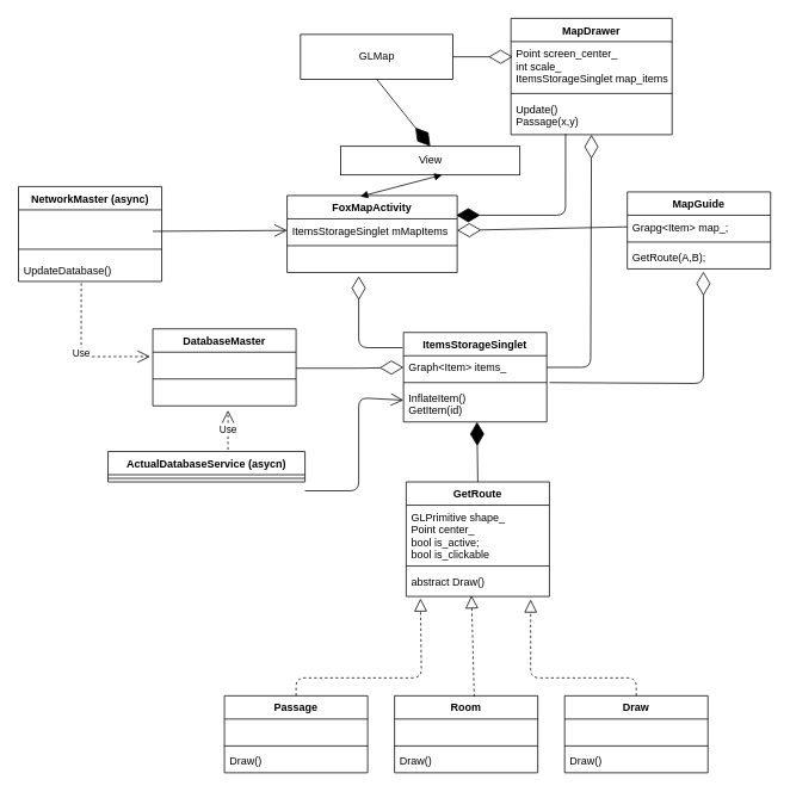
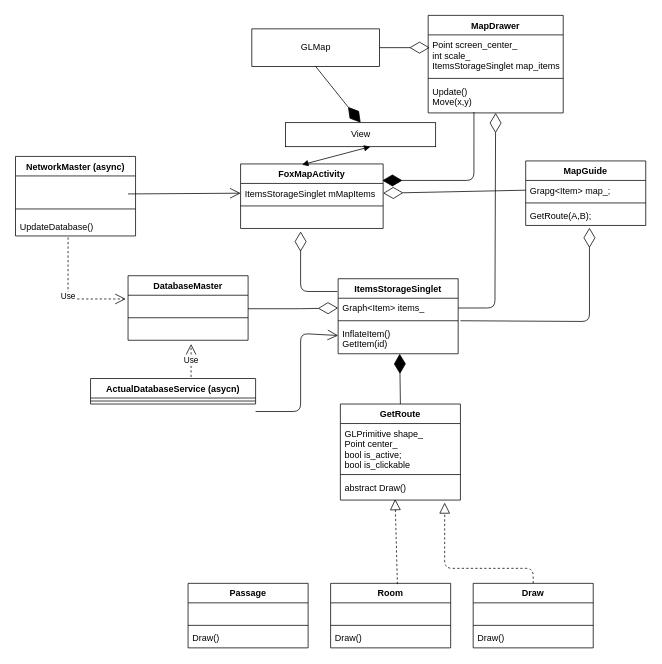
  <mxCell id="0" />
  <mxCell id="1" parent="0" />
  <mxCell id="2" value="FoxMapActivity" style="swimlane;fontStyle=1;align=center;verticalAlign=top;childLayout=stackLayout;horizontal=1;startSize=26;horizontalStack=0;resizeParent=1;resizeParentMax=0;resizeLast=0;collapsible=1;marginBottom=0;" parent="1" vertex="1"><mxGeometry x="320" y="218" width="190" height="86" as="geometry" /></mxCell>
  <mxCell id="3" value="ItemsStorageSinglet mMapItems" style="text;strokeColor=none;fillColor=none;align=left;verticalAlign=top;spacingLeft=4;spacingRight=4;overflow=hidden;rotatable=0;points=[[0,0.5],[1,0.5]];portConstraint=eastwest;" parent="2" vertex="1"><mxGeometry y="26" width="190" height="26" as="geometry" /></mxCell>
  <mxCell id="4" value="" style="line;strokeWidth=1;fillColor=none;align=left;verticalAlign=middle;spacingTop=-1;spacingLeft=3;spacingRight=3;rotatable=0;labelPosition=right;points=[];portConstraint=eastwest;" parent="2" vertex="1"><mxGeometry y="52" width="190" height="8" as="geometry" /></mxCell>
  <mxCell id="5" value="  &#10;" style="text;strokeColor=none;fillColor=none;align=left;verticalAlign=top;spacingLeft=4;spacingRight=4;overflow=hidden;rotatable=0;points=[[0,0.5],[1,0.5]];portConstraint=eastwest;" parent="2" vertex="1"><mxGeometry y="60" width="190" height="26" as="geometry" /></mxCell>
  <mxCell id="6" value="MapDrawer" style="swimlane;fontStyle=1;align=center;verticalAlign=top;childLayout=stackLayout;horizontal=1;startSize=26;horizontalStack=0;resizeParent=1;resizeParentMax=0;resizeLast=0;collapsible=1;marginBottom=0;" vertex="1" parent="1"><mxGeometry x="570" y="20" width="180" height="130" as="geometry" /></mxCell>
  <mxCell id="7" value="Point screen_center_&#10;int scale_&#10;ItemsStorageSinglet map_items&#10;" style="text;strokeColor=none;fillColor=none;align=left;verticalAlign=top;spacingLeft=4;spacingRight=4;overflow=hidden;rotatable=0;points=[[0,0.5],[1,0.5]];portConstraint=eastwest;" vertex="1" parent="6"><mxGeometry y="26" width="180" height="54" as="geometry" /></mxCell>
  <mxCell id="8" value="" style="line;strokeWidth=1;fillColor=none;align=left;verticalAlign=middle;spacingTop=-1;spacingLeft=3;spacingRight=3;rotatable=0;labelPosition=right;points=[];portConstraint=eastwest;" vertex="1" parent="6"><mxGeometry y="80" width="180" height="8" as="geometry" /></mxCell>
- <mxCell id="9" value="Update()&#10;Passage(x,y)&#10;" style="text;strokeColor=none;fillColor=none;align=left;verticalAlign=top;spacingLeft=4;spacingRight=4;overflow=hidden;rotatable=0;points=[[0,0.5],[1,0.5]];portConstraint=eastwest;" vertex="1" parent="6"><mxGeometry y="88" width="180" height="42" as="geometry" /></mxCell>
+ <mxCell id="9" value="Update()&#10;Move(x,y)&#10;" style="text;strokeColor=none;fillColor=none;align=left;verticalAlign=top;spacingLeft=4;spacingRight=4;overflow=hidden;rotatable=0;points=[[0,0.5],[1,0.5]];portConstraint=eastwest;" vertex="1" parent="6"><mxGeometry y="88" width="180" height="42" as="geometry" /></mxCell>
  <mxCell id="10" value="" style="endArrow=diamondThin;endFill=1;endSize=24;html=1;entryX=0.994;entryY=-0.154;entryDx=0;entryDy=0;entryPerimeter=0;exitX=0.339;exitY=0.969;exitDx=0;exitDy=0;exitPerimeter=0;" edge="1" parent="1" source="9" target="3"><mxGeometry width="160" relative="1" as="geometry"><mxPoint x="640" y="109" as="sourcePoint" /><mxPoint x="560" y="218" as="targetPoint" /><Array as="points"><mxPoint x="631" y="240" /></Array></mxGeometry></mxCell>
  <mxCell id="11" value="ItemsStorageSinglet&#10;&#10;" style="swimlane;fontStyle=1;align=center;verticalAlign=top;childLayout=stackLayout;horizontal=1;startSize=26;horizontalStack=0;resizeParent=1;resizeParentMax=0;resizeLast=0;collapsible=1;marginBottom=0;" vertex="1" parent="1"><mxGeometry x="450" y="371" width="160" height="100" as="geometry" /></mxCell>
  <mxCell id="12" value="Graph&lt;Item&gt; items_&#10;&#10;" style="text;strokeColor=none;fillColor=none;align=left;verticalAlign=top;spacingLeft=4;spacingRight=4;overflow=hidden;rotatable=0;points=[[0,0.5],[1,0.5]];portConstraint=eastwest;" vertex="1" parent="11"><mxGeometry y="26" width="160" height="26" as="geometry" /></mxCell>
  <mxCell id="13" value="" style="line;strokeWidth=1;fillColor=none;align=left;verticalAlign=middle;spacingTop=-1;spacingLeft=3;spacingRight=3;rotatable=0;labelPosition=right;points=[];portConstraint=eastwest;" vertex="1" parent="11"><mxGeometry y="52" width="160" height="8" as="geometry" /></mxCell>
  <mxCell id="14" value="InflateItem()&#10;GetItem(id)&#10;" style="text;strokeColor=none;fillColor=none;align=left;verticalAlign=top;spacingLeft=4;spacingRight=4;overflow=hidden;rotatable=0;points=[[0,0.5],[1,0.5]];portConstraint=eastwest;" vertex="1" parent="11"><mxGeometry y="60" width="160" height="40" as="geometry" /></mxCell>
  <mxCell id="15" value="GetRoute&#10;&#10;" style="swimlane;fontStyle=1;align=center;verticalAlign=top;childLayout=stackLayout;horizontal=1;startSize=26;horizontalStack=0;resizeParent=1;resizeParentMax=0;resizeLast=0;collapsible=1;marginBottom=0;" vertex="1" parent="1"><mxGeometry x="453" y="538" width="160" height="128" as="geometry" /></mxCell>
  <mxCell id="16" value="GLPrimitive shape_&#10;Point center_&#10;bool is_active;&#10;bool is_clickable" style="text;strokeColor=none;fillColor=none;align=left;verticalAlign=top;spacingLeft=4;spacingRight=4;overflow=hidden;rotatable=0;points=[[0,0.5],[1,0.5]];portConstraint=eastwest;" vertex="1" parent="15"><mxGeometry y="26" width="160" height="64" as="geometry" /></mxCell>
  <mxCell id="17" value="" style="line;strokeWidth=1;fillColor=none;align=left;verticalAlign=middle;spacingTop=-1;spacingLeft=3;spacingRight=3;rotatable=0;labelPosition=right;points=[];portConstraint=eastwest;" vertex="1" parent="15"><mxGeometry y="90" width="160" height="8" as="geometry" /></mxCell>
  <mxCell id="18" value="abstract Draw()" style="text;strokeColor=none;fillColor=none;align=left;verticalAlign=top;spacingLeft=4;spacingRight=4;overflow=hidden;rotatable=0;points=[[0,0.5],[1,0.5]];portConstraint=eastwest;" vertex="1" parent="15"><mxGeometry y="98" width="160" height="30" as="geometry" /></mxCell>
  <mxCell id="19" value="" style="endArrow=diamondThin;endFill=1;endSize=24;html=1;entryX=0.513;entryY=1;entryDx=0;entryDy=0;entryPerimeter=0;exitX=0.5;exitY=0;exitDx=0;exitDy=0;" edge="1" parent="1" source="15" target="14"><mxGeometry width="160" relative="1" as="geometry"><mxPoint x="650" y="498" as="sourcePoint" /><mxPoint x="810" y="498" as="targetPoint" /></mxGeometry></mxCell>
  <mxCell id="20" value="Passage" style="swimlane;fontStyle=1;align=center;verticalAlign=top;childLayout=stackLayout;horizontal=1;startSize=26;horizontalStack=0;resizeParent=1;resizeParentMax=0;resizeLast=0;collapsible=1;marginBottom=0;" vertex="1" parent="1"><mxGeometry x="250" y="777" width="160" height="86" as="geometry" /></mxCell>
  <mxCell id="21" value=" " style="text;strokeColor=none;fillColor=none;align=left;verticalAlign=top;spacingLeft=4;spacingRight=4;overflow=hidden;rotatable=0;points=[[0,0.5],[1,0.5]];portConstraint=eastwest;" vertex="1" parent="20"><mxGeometry y="26" width="160" height="26" as="geometry" /></mxCell>
  <mxCell id="22" value="" style="line;strokeWidth=1;fillColor=none;align=left;verticalAlign=middle;spacingTop=-1;spacingLeft=3;spacingRight=3;rotatable=0;labelPosition=right;points=[];portConstraint=eastwest;" vertex="1" parent="20"><mxGeometry y="52" width="160" height="8" as="geometry" /></mxCell>
  <mxCell id="23" value="Draw()" style="text;strokeColor=none;fillColor=none;align=left;verticalAlign=top;spacingLeft=4;spacingRight=4;overflow=hidden;rotatable=0;points=[[0,0.5],[1,0.5]];portConstraint=eastwest;" vertex="1" parent="20"><mxGeometry y="60" width="160" height="26" as="geometry" /></mxCell>
  <mxCell id="24" value="Room" style="swimlane;fontStyle=1;align=center;verticalAlign=top;childLayout=stackLayout;horizontal=1;startSize=26;horizontalStack=0;resizeParent=1;resizeParentMax=0;resizeLast=0;collapsible=1;marginBottom=0;" vertex="1" parent="1"><mxGeometry x="440" y="777" width="160" height="86" as="geometry" /></mxCell>
  <mxCell id="25" value=" " style="text;strokeColor=none;fillColor=none;align=left;verticalAlign=top;spacingLeft=4;spacingRight=4;overflow=hidden;rotatable=0;points=[[0,0.5],[1,0.5]];portConstraint=eastwest;" vertex="1" parent="24"><mxGeometry y="26" width="160" height="26" as="geometry" /></mxCell>
  <mxCell id="26" value="" style="line;strokeWidth=1;fillColor=none;align=left;verticalAlign=middle;spacingTop=-1;spacingLeft=3;spacingRight=3;rotatable=0;labelPosition=right;points=[];portConstraint=eastwest;" vertex="1" parent="24"><mxGeometry y="52" width="160" height="8" as="geometry" /></mxCell>
  <mxCell id="27" value="Draw()" style="text;strokeColor=none;fillColor=none;align=left;verticalAlign=top;spacingLeft=4;spacingRight=4;overflow=hidden;rotatable=0;points=[[0,0.5],[1,0.5]];portConstraint=eastwest;" vertex="1" parent="24"><mxGeometry y="60" width="160" height="26" as="geometry" /></mxCell>
  <mxCell id="28" value="Draw&#10;&#10;" style="swimlane;fontStyle=1;align=center;verticalAlign=top;childLayout=stackLayout;horizontal=1;startSize=26;horizontalStack=0;resizeParent=1;resizeParentMax=0;resizeLast=0;collapsible=1;marginBottom=0;" vertex="1" parent="1"><mxGeometry x="630" y="777" width="160" height="86" as="geometry" /></mxCell>
  <mxCell id="29" value=" " style="text;strokeColor=none;fillColor=none;align=left;verticalAlign=top;spacingLeft=4;spacingRight=4;overflow=hidden;rotatable=0;points=[[0,0.5],[1,0.5]];portConstraint=eastwest;" vertex="1" parent="28"><mxGeometry y="26" width="160" height="26" as="geometry" /></mxCell>
  <mxCell id="30" value="" style="line;strokeWidth=1;fillColor=none;align=left;verticalAlign=middle;spacingTop=-1;spacingLeft=3;spacingRight=3;rotatable=0;labelPosition=right;points=[];portConstraint=eastwest;" vertex="1" parent="28"><mxGeometry y="52" width="160" height="8" as="geometry" /></mxCell>
  <mxCell id="31" value="Draw()" style="text;strokeColor=none;fillColor=none;align=left;verticalAlign=top;spacingLeft=4;spacingRight=4;overflow=hidden;rotatable=0;points=[[0,0.5],[1,0.5]];portConstraint=eastwest;" vertex="1" parent="28"><mxGeometry y="60" width="160" height="26" as="geometry" /></mxCell>
  <mxCell id="32" value="" style="endArrow=block;dashed=1;endFill=0;endSize=12;html=1;exitX=0.5;exitY=0;exitDx=0;exitDy=0;entryX=0.869;entryY=1.115;entryDx=0;entryDy=0;entryPerimeter=0;" edge="1" parent="1" source="28" target="18"><mxGeometry width="160" relative="1" as="geometry"><mxPoint x="630" y="737" as="sourcePoint" /><mxPoint x="592" y="734" as="targetPoint" /><Array as="points"><mxPoint x="710" y="757" /><mxPoint x="592" y="757" /></Array></mxGeometry></mxCell>
- <mxCell id="33" value="" style="endArrow=block;dashed=1;endFill=0;endSize=12;html=1;exitX=0.5;exitY=0;exitDx=0;exitDy=0;entryX=0.1;entryY=1.077;entryDx=0;entryDy=0;entryPerimeter=0;" edge="1" parent="1" source="20" target="18"><mxGeometry width="160" relative="1" as="geometry"><mxPoint x="280" y="717" as="sourcePoint" /><mxPoint x="469" y="736" as="targetPoint" /><Array as="points"><mxPoint x="330" y="757" /><mxPoint x="470" y="757" /></Array></mxGeometry></mxCell>
  <mxCell id="34" value="" style="endArrow=block;dashed=1;endFill=0;endSize=12;html=1;exitX=0.556;exitY=0.012;exitDx=0;exitDy=0;exitPerimeter=0;entryX=0.456;entryY=0.962;entryDx=0;entryDy=0;entryPerimeter=0;" edge="1" parent="1" source="24" target="18"><mxGeometry width="160" relative="1" as="geometry"><mxPoint x="460" y="757" as="sourcePoint" /><mxPoint x="528" y="730" as="targetPoint" /></mxGeometry></mxCell>
  <mxCell id="35" value="" style="endArrow=diamondThin;endFill=0;endSize=24;html=1;entryX=0.421;entryY=1.154;entryDx=0;entryDy=0;entryPerimeter=0;" edge="1" parent="1" target="5"><mxGeometry width="160" relative="1" as="geometry"><mxPoint x="449" y="388" as="sourcePoint" /><mxPoint x="440" y="398" as="targetPoint" /><Array as="points"><mxPoint x="400" y="388" /></Array></mxGeometry></mxCell>
  <mxCell id="36" value="ActualDatabaseService (asycn)" style="swimlane;fontStyle=1;align=center;verticalAlign=top;childLayout=stackLayout;horizontal=1;startSize=26;horizontalStack=0;resizeParent=1;resizeParentMax=0;resizeLast=0;collapsible=1;marginBottom=0;" vertex="1" parent="1"><mxGeometry x="120" y="504" width="220" height="34" as="geometry" /></mxCell>
  <mxCell id="37" value="" style="line;strokeWidth=1;fillColor=none;align=left;verticalAlign=middle;spacingTop=-1;spacingLeft=3;spacingRight=3;rotatable=0;labelPosition=right;points=[];portConstraint=eastwest;" vertex="1" parent="36"><mxGeometry y="26" width="220" height="8" as="geometry" /></mxCell>
  <mxCell id="38" value="View&lt;br&gt;" style="html=1;" vertex="1" parent="1"><mxGeometry x="380" y="163" width="200" height="32" as="geometry" /></mxCell>
  <mxCell id="39" value="" style="endArrow=block;startArrow=block;endFill=1;startFill=1;html=1;exitX=0.565;exitY=1;exitDx=0;exitDy=0;entryX=0.431;entryY=0.012;entryDx=0;entryDy=0;entryPerimeter=0;exitPerimeter=0;" edge="1" parent="1" source="38" target="2"><mxGeometry width="160" relative="1" as="geometry"><mxPoint x="180" y="268" as="sourcePoint" /><mxPoint x="393" y="218" as="targetPoint" /></mxGeometry></mxCell>
  <mxCell id="40" value="" style="endArrow=diamondThin;endFill=0;endSize=24;html=1;exitX=1;exitY=0.5;exitDx=0;exitDy=0;" edge="1" parent="1" source="12" target="9"><mxGeometry width="160" relative="1" as="geometry"><mxPoint x="710" y="431.5" as="sourcePoint" /><mxPoint x="660" y="142" as="targetPoint" /><Array as="points"><mxPoint x="659" y="410" /></Array></mxGeometry></mxCell>
  <mxCell id="41" value="NetworkMaster (async)&#10;" style="swimlane;fontStyle=1;align=center;verticalAlign=top;childLayout=stackLayout;horizontal=1;startSize=26;horizontalStack=0;resizeParent=1;resizeParentMax=0;resizeLast=0;collapsible=1;marginBottom=0;" vertex="1" parent="1"><mxGeometry x="20" y="208" width="160" height="106" as="geometry" /></mxCell>
  <mxCell id="42" value=" " style="text;strokeColor=none;fillColor=none;align=left;verticalAlign=top;spacingLeft=4;spacingRight=4;overflow=hidden;rotatable=0;points=[[0,0.5],[1,0.5]];portConstraint=eastwest;" vertex="1" parent="41"><mxGeometry y="26" width="160" height="34" as="geometry" /></mxCell>
  <mxCell id="43" value="" style="endArrow=open;endFill=1;endSize=12;html=1;entryX=0;entryY=0.5;entryDx=0;entryDy=0;" edge="1" parent="41" target="3"><mxGeometry width="160" relative="1" as="geometry"><mxPoint x="150" y="50" as="sourcePoint" /><mxPoint x="290" y="50" as="targetPoint" /></mxGeometry></mxCell>
  <mxCell id="44" value="" style="line;strokeWidth=1;fillColor=none;align=left;verticalAlign=middle;spacingTop=-1;spacingLeft=3;spacingRight=3;rotatable=0;labelPosition=right;points=[];portConstraint=eastwest;" vertex="1" parent="41"><mxGeometry y="60" width="160" height="20" as="geometry" /></mxCell>
  <mxCell id="45" value="UpdateDatabase()" style="text;strokeColor=none;fillColor=none;align=left;verticalAlign=top;spacingLeft=4;spacingRight=4;overflow=hidden;rotatable=0;points=[[0,0.5],[1,0.5]];portConstraint=eastwest;" vertex="1" parent="41"><mxGeometry y="80" width="160" height="26" as="geometry" /></mxCell>
  <mxCell id="46" value="DatabaseMaster" style="swimlane;fontStyle=1;align=center;verticalAlign=top;childLayout=stackLayout;horizontal=1;startSize=26;horizontalStack=0;resizeParent=1;resizeParentMax=0;resizeLast=0;collapsible=1;marginBottom=0;" vertex="1" parent="1"><mxGeometry x="170" y="367" width="160" height="86" as="geometry" /></mxCell>
  <mxCell id="47" value="" style="endArrow=diamondThin;endFill=0;endSize=24;html=1;entryX=0;entryY=0.5;entryDx=0;entryDy=0;" edge="1" parent="46" target="12"><mxGeometry width="160" relative="1" as="geometry"><mxPoint x="160" y="44" as="sourcePoint" /><mxPoint x="280" y="-136" as="targetPoint" /><Array as="points"><mxPoint x="230" y="44" /></Array></mxGeometry></mxCell>
  <mxCell id="48" value=" " style="text;strokeColor=none;fillColor=none;align=left;verticalAlign=top;spacingLeft=4;spacingRight=4;overflow=hidden;rotatable=0;points=[[0,0.5],[1,0.5]];portConstraint=eastwest;" vertex="1" parent="46"><mxGeometry y="26" width="160" height="26" as="geometry" /></mxCell>
  <mxCell id="49" value="" style="line;strokeWidth=1;fillColor=none;align=left;verticalAlign=middle;spacingTop=-1;spacingLeft=3;spacingRight=3;rotatable=0;labelPosition=right;points=[];portConstraint=eastwest;" vertex="1" parent="46"><mxGeometry y="52" width="160" height="8" as="geometry" /></mxCell>
  <mxCell id="50" value=" " style="text;strokeColor=none;fillColor=none;align=left;verticalAlign=top;spacingLeft=4;spacingRight=4;overflow=hidden;rotatable=0;points=[[0,0.5],[1,0.5]];portConstraint=eastwest;" vertex="1" parent="46"><mxGeometry y="60" width="160" height="26" as="geometry" /></mxCell>
  <mxCell id="51" value="" style="endArrow=open;endFill=1;endSize=12;html=1;" edge="1" parent="1" target="14"><mxGeometry width="160" relative="1" as="geometry"><mxPoint x="340" y="548" as="sourcePoint" /><mxPoint x="440" y="451" as="targetPoint" /><Array as="points"><mxPoint x="400" y="548" /><mxPoint x="400" y="444" /></Array></mxGeometry></mxCell>
  <mxCell id="52" value="Use" style="endArrow=open;endSize=12;dashed=1;html=1;entryX=0.525;entryY=1.192;entryDx=0;entryDy=0;entryPerimeter=0;" edge="1" parent="1" target="50"><mxGeometry width="160" relative="1" as="geometry"><mxPoint x="254" y="502" as="sourcePoint" /><mxPoint x="410" y="498" as="targetPoint" /></mxGeometry></mxCell>
  <mxCell id="53" value="Use" style="endArrow=open;endSize=12;dashed=1;html=1;entryX=-0.019;entryY=0.192;entryDx=0;entryDy=0;entryPerimeter=0;exitX=0.438;exitY=1.077;exitDx=0;exitDy=0;exitPerimeter=0;" edge="1" parent="1" source="45" target="48"><mxGeometry width="160" relative="1" as="geometry"><mxPoint x="0" y="398" as="sourcePoint" /><mxPoint x="160" y="398" as="targetPoint" /><Array as="points"><mxPoint x="90" y="398" /></Array></mxGeometry></mxCell>
  <mxCell id="54" value="GLMap" style="html=1;" vertex="1" parent="1"><mxGeometry x="335" y="38" width="170" height="50" as="geometry" /></mxCell>
  <mxCell id="55" value="" style="endArrow=diamondThin;endFill=1;endSize=24;html=1;entryX=0.5;entryY=0;entryDx=0;entryDy=0;exitX=0.5;exitY=1;exitDx=0;exitDy=0;" edge="1" parent="1" source="54" target="38"><mxGeometry width="160" relative="1" as="geometry"><mxPoint x="160" as="sourcePoint" y="118" /><mxPoint x="320" as="targetPoint" y="118" /></mxGeometry></mxCell>
  <mxCell id="56" value="" style="endArrow=diamondThin;endFill=0;endSize=24;html=1;exitX=1;exitY=0.5;exitDx=0;exitDy=0;entryX=0.011;entryY=0.315;entryDx=0;entryDy=0;entryPerimeter=0;" edge="1" parent="1" source="54" target="7"><mxGeometry width="160" relative="1" as="geometry"><mxPoint x="670" y="48" as="sourcePoint" /><mxPoint x="570" y="59" as="targetPoint" /><Array as="points" /></mxGeometry></mxCell>
  <mxCell id="57" value="MapGuide" style="swimlane;fontStyle=1;align=center;verticalAlign=top;childLayout=stackLayout;horizontal=1;startSize=26;horizontalStack=0;resizeParent=1;resizeParentMax=0;resizeLast=0;collapsible=1;marginBottom=0;" vertex="1" parent="1"><mxGeometry x="700" y="214" width="160" height="86" as="geometry" /></mxCell>
  <mxCell id="58" value="Grapg&lt;Item&gt; map_;" style="text;strokeColor=none;fillColor=none;align=left;verticalAlign=top;spacingLeft=4;spacingRight=4;overflow=hidden;rotatable=0;points=[[0,0.5],[1,0.5]];portConstraint=eastwest;" vertex="1" parent="57"><mxGeometry y="26" width="160" height="26" as="geometry" /></mxCell>
  <mxCell id="59" value="" style="line;strokeWidth=1;fillColor=none;align=left;verticalAlign=middle;spacingTop=-1;spacingLeft=3;spacingRight=3;rotatable=0;labelPosition=right;points=[];portConstraint=eastwest;" vertex="1" parent="57"><mxGeometry y="52" width="160" height="8" as="geometry" /></mxCell>
  <mxCell id="60" value="GetRoute(A,B);" style="text;strokeColor=none;fillColor=none;align=left;verticalAlign=top;spacingLeft=4;spacingRight=4;overflow=hidden;rotatable=0;points=[[0,0.5],[1,0.5]];portConstraint=eastwest;" vertex="1" parent="57"><mxGeometry y="60" width="160" height="26" as="geometry" /></mxCell>
  <mxCell id="61" value="" style="endArrow=diamondThin;endFill=0;endSize=24;html=1;entryX=1;entryY=0.5;entryDx=0;entryDy=0;exitX=0;exitY=0.5;exitDx=0;exitDy=0;" edge="1" parent="1" source="58" target="3"><mxGeometry width="160" relative="1" as="geometry"><mxPoint x="699" y="270" as="sourcePoint" /><mxPoint x="480" y="270" as="targetPoint" /></mxGeometry></mxCell>
  <mxCell id="62" value="" style="endArrow=diamondThin;endFill=0;endSize=24;html=1;entryX=0.531;entryY=1.115;entryDx=0;entryDy=0;entryPerimeter=0;exitX=1.019;exitY=1.154;exitDx=0;exitDy=0;exitPerimeter=0;" edge="1" parent="1" source="12" target="60"><mxGeometry width="160" relative="1" as="geometry"><mxPoint x="730" y="408" as="sourcePoint" /><mxPoint x="890" y="408" as="targetPoint" /><Array as="points"><mxPoint x="785" y="428" /></Array></mxGeometry></mxCell>
